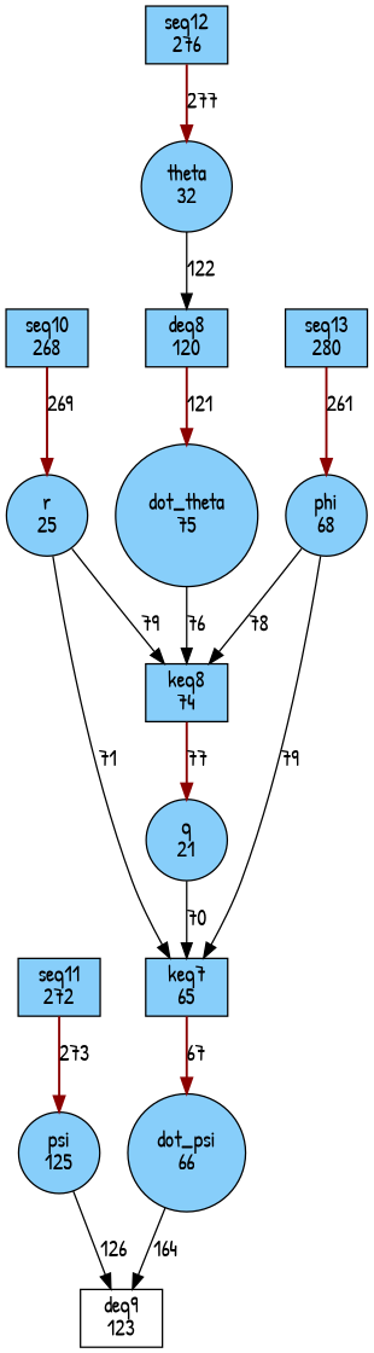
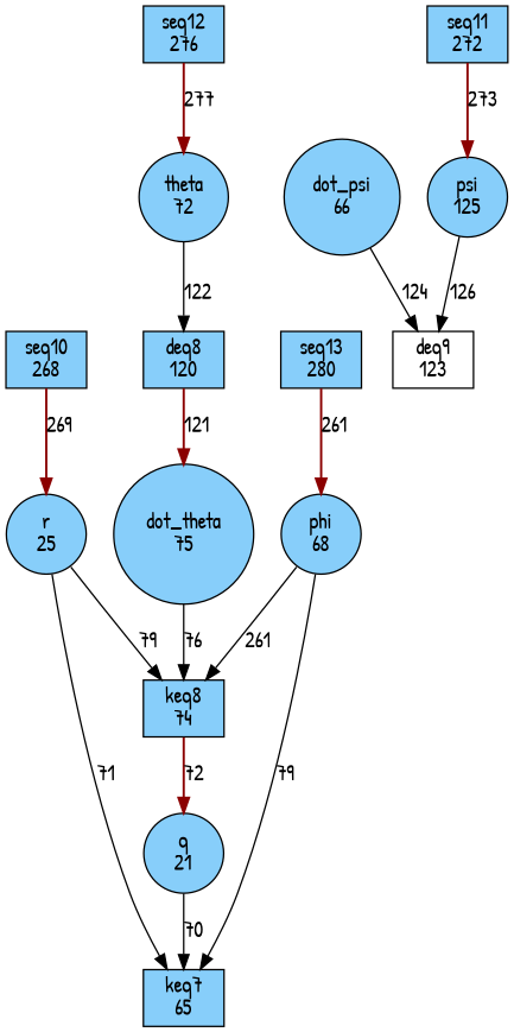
  digraph {
    fontname="Patrick Hand"
    rankdir=TB
    node [fillcolor=lightskyblue fontname="Patrick Hand" shape=box style=filled]
    edge [fontname="Patrick Hand" penwidth=1]
    n1 [label="keq7\n65"]
    n2 [label="dot_psi\n66" shape=circle]
    n3 [fillcolor=white label="deq9\n123"]
    n4 [label="keq8\n74"]
    n5 [label="q\n21" shape=circle]
    n6 [label="deq8\n120"]
    n7 [label="dot_theta\n75" shape=circle]
    n8 [label="seq10\n268"]
    n9 [label="r\n25" shape=circle]
    n10 [label="seq11\n272"]
    n11 [label="psi\n125" shape=circle]
    n12 [label="seq12\n276"]
-   n13 [label="theta\n32" shape=circle]
+   n13 [label="theta\n72" shape=circle]
    n14 [label="seq13\n280"]
    n15 [label="phi\n68" shape=circle]
-   n1 -> n2 [color=red4 label=67 penwidth=1.5]
-   n2 -> n3 [label=164]
-   n4 -> n5 [color=red4 label=77 penwidth=1.5]
+   n2 -> n3 [label=124]
+   n4 -> n5 [color=red4 label=72 penwidth=1.5]
    n5 -> n1 [label=70]
    n6 -> n7 [color=red4 label=121 penwidth=1.5]
    n7 -> n4 [label=76]
    n8 -> n9 [color=red4 label=269 penwidth=1.5]
    n9 -> n1 [label=71]
    n9 -> n4 [label=79]
    n10 -> n11 [color=red4 label=273 penwidth=1.5]
    n11 -> n3 [label=126]
    n12 -> n13 [color=red4 label=277 penwidth=1.5]
    n13 -> n6 [label=122]
    n14 -> n15 [color=red4 label=261 penwidth=1.5]
    n15 -> n1 [label=79]
-   n15 -> n4 [label=78]
+   n15 -> n4 [label=261]
  }
